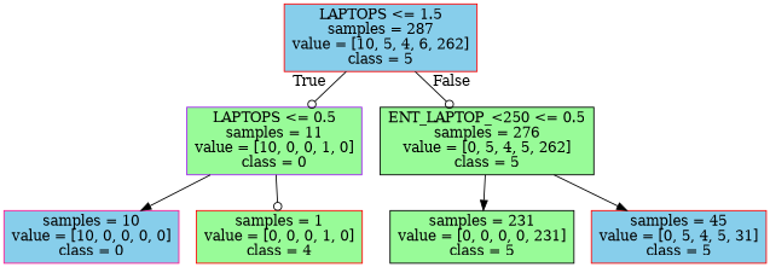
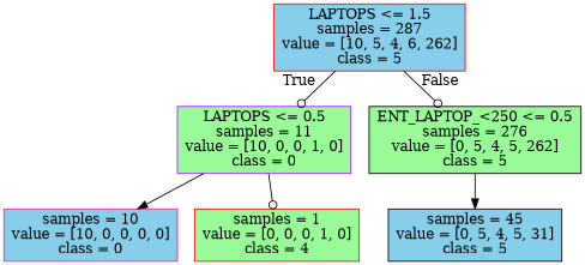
  digraph {
    node [color=red fillcolor=palegreen shape=box style=filled]
    edge [arrowhead=odot]
    n1 [fillcolor=skyblue label="LAPTOPS <= 1.5\nsamples = 287\nvalue = [10, 5, 4, 6, 262]\nclass = 5"]
    n2 [color=purple label="LAPTOPS <= 0.5\nsamples = 11\nvalue = [10, 0, 0, 1, 0]\nclass = 0"]
    n3 [color=black label="ENT_LAPTOP_<250 <= 0.5\nsamples = 276\nvalue = [0, 5, 4, 5, 262]\nclass = 5"]
    n4 [color=deeppink fillcolor=skyblue label="samples = 10\nvalue = [10, 0, 0, 0, 0]\nclass = 0"]
    n5 [label="samples = 1\nvalue = [0, 0, 0, 1, 0]\nclass = 4"]
-   n6 [color=black label="samples = 231\nvalue = [0, 0, 0, 0, 231]\nclass = 5"]
-   n7 [fillcolor=skyblue label="samples = 45\nvalue = [0, 5, 4, 5, 31]\nclass = 5"]
+   n7 [color=black fillcolor=skyblue label="samples = 45\nvalue = [0, 5, 4, 5, 31]\nclass = 5"]
    n1 -> n2 [headlabel=True labelangle=45 labeldistance=2.5]
    n1 -> n3 [headlabel=False labelangle=-45 labeldistance=2.5]
    n2 -> n4 [arrowhead=normal]
    n2 -> n5
-   n3 -> n6 [arrowhead=normal]
    n3 -> n7 [arrowhead=normal]
  }
